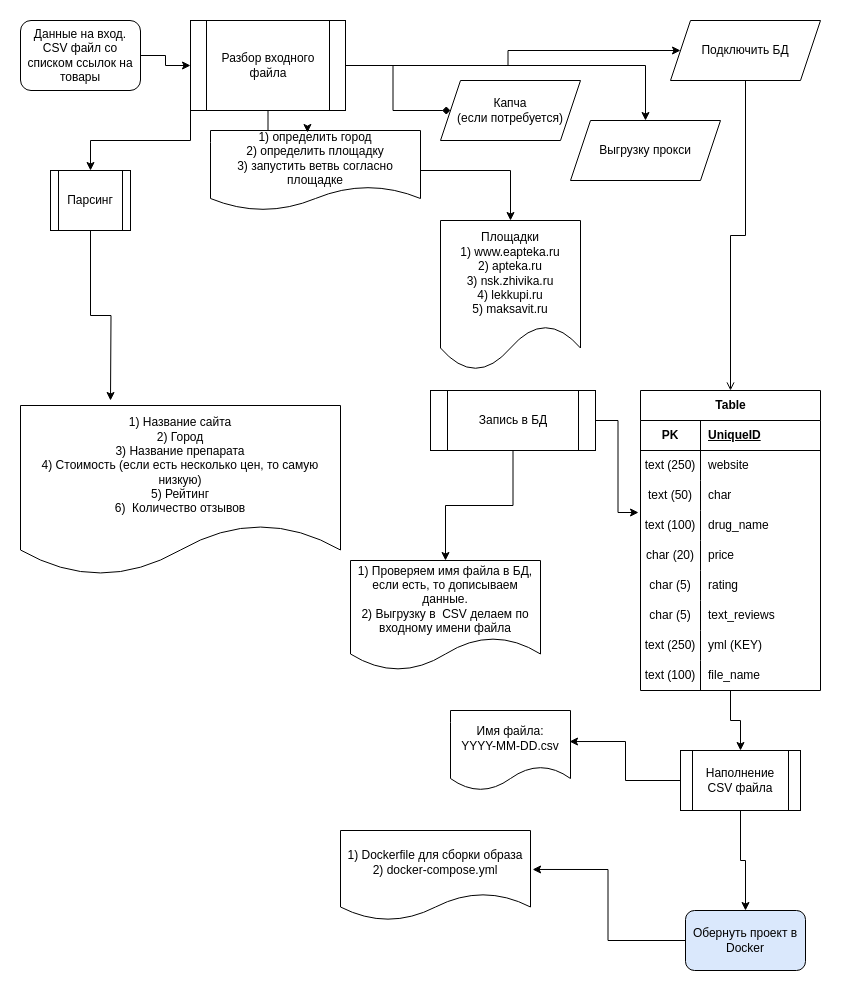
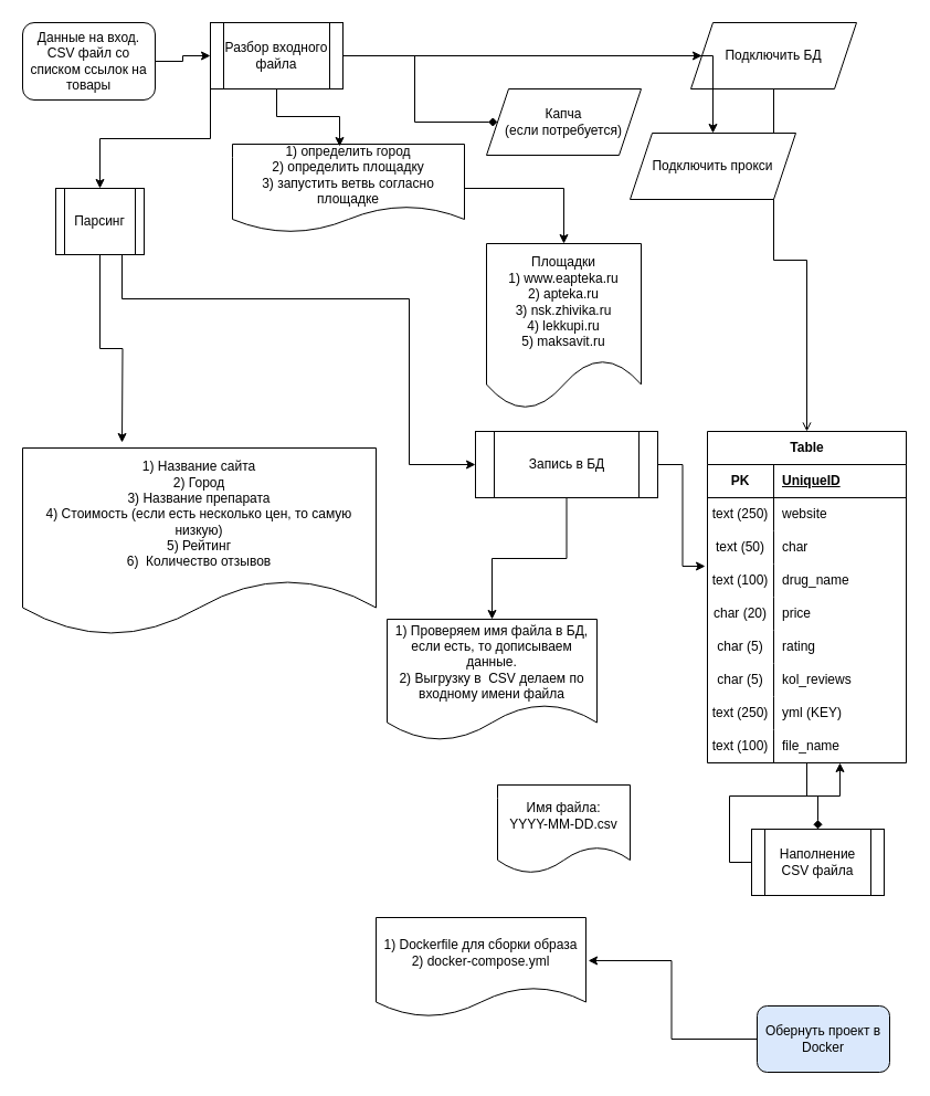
  <mxCell id="0" />
  <mxCell id="1" parent="0" />
  <mxCell id="2" style="edgeStyle=orthogonalEdgeStyle;rounded=0;orthogonalLoop=1;jettySize=auto;html=1;exitX=1;exitY=0.5;exitDx=0;exitDy=0;entryX=0;entryY=0.5;entryDx=0;entryDy=0;" edge="1" parent="1" source="3" target="27"><mxGeometry relative="1" as="geometry" /></mxCell>
  <mxCell id="3" value="Данные на вход. CSV файл со списком ссылок на товары&lt;br&gt;" style="rounded=1;whiteSpace=wrap;html=1;fontSize=12;glass=0;strokeWidth=1;shadow=0;" parent="1" vertex="1"><mxGeometry x="20" y="20" width="120" height="70" as="geometry" /></mxCell>
  <mxCell id="4" style="edgeStyle=orthogonalEdgeStyle;rounded=0;orthogonalLoop=1;jettySize=auto;html=1;entryX=0.5;entryY=0;entryDx=0;entryDy=0;endArrow=open;" edge="1" parent="1" source="5" target="34"><mxGeometry relative="1" as="geometry" /></mxCell>
- <mxCell id="5" value="Подключить БД" style="shape=parallelogram;perimeter=parallelogramPerimeter;whiteSpace=wrap;html=1;fixedSize=1;" vertex="1" parent="1"><mxGeometry x="670" y="20" width="150" height="60" as="geometry" /></mxCell>
- <mxCell id="6" value="Выгрузку прокси" style="shape=parallelogram;perimeter=parallelogramPerimeter;whiteSpace=wrap;html=1;fixedSize=1;" vertex="1" parent="1"><mxGeometry x="570" y="120" width="150" height="60" as="geometry" /></mxCell>
+ <mxCell id="5" value="Подключить БД" style="shape=parallelogram;perimeter=parallelogramPerimeter;whiteSpace=wrap;html=1;fixedSize=1;" vertex="1" parent="1"><mxGeometry x="625" y="20" width="150" height="60" as="geometry" /></mxCell>
+ <mxCell id="6" value="Подключить прокси" style="shape=parallelogram;perimeter=parallelogramPerimeter;whiteSpace=wrap;html=1;fixedSize=1;" vertex="1" parent="1"><mxGeometry x="570" y="120" width="150" height="60" as="geometry" /></mxCell>
  <mxCell id="7" value="Капча&lt;br&gt;(если потребуется)" style="shape=parallelogram;perimeter=parallelogramPerimeter;whiteSpace=wrap;html=1;fixedSize=1;" vertex="1" parent="1"><mxGeometry x="440" y="80" width="140" height="60" as="geometry" /></mxCell>
- <mxCell id="8" style="edgeStyle=orthogonalEdgeStyle;rounded=0;orthogonalLoop=1;jettySize=auto;html=1;entryX=0.5;entryY=0;entryDx=0;entryDy=0;" edge="1" parent="1" source="34" target="15"><mxGeometry relative="1" as="geometry" /></mxCell>
+ <mxCell id="8" style="edgeStyle=orthogonalEdgeStyle;rounded=0;orthogonalLoop=1;jettySize=auto;html=1;entryX=0.5;entryY=0;entryDx=0;entryDy=0;endArrow=diamond;" edge="1" parent="1" source="34" target="15"><mxGeometry relative="1" as="geometry" /></mxCell>
  <mxCell id="9" style="edgeStyle=orthogonalEdgeStyle;rounded=0;orthogonalLoop=1;jettySize=auto;html=1;exitX=0.5;exitY=1;exitDx=0;exitDy=0;" edge="1" parent="1"><mxGeometry relative="1" as="geometry"><mxPoint x="220" y="340" as="sourcePoint" /><mxPoint x="220" y="340" as="targetPoint" /></mxGeometry></mxCell>
  <mxCell id="10" style="edgeStyle=orthogonalEdgeStyle;rounded=0;orthogonalLoop=1;jettySize=auto;html=1;exitX=0.5;exitY=1;exitDx=0;exitDy=0;entryX=0.5;entryY=0;entryDx=0;entryDy=0;" edge="1" parent="1" source="11" target="13"><mxGeometry relative="1" as="geometry" /></mxCell>
  <mxCell id="11" value="Запись в БД" style="shape=process;whiteSpace=wrap;html=1;backgroundOutline=1;" vertex="1" parent="1"><mxGeometry x="430" y="390" width="165" height="60" as="geometry" /></mxCell>
  <mxCell id="12" style="edgeStyle=orthogonalEdgeStyle;rounded=0;orthogonalLoop=1;jettySize=auto;html=1;exitX=1;exitY=0.5;exitDx=0;exitDy=0;entryX=-0.011;entryY=0.067;entryDx=0;entryDy=0;entryPerimeter=0;" edge="1" parent="1" source="11" target="44"><mxGeometry relative="1" as="geometry" /></mxCell>
  <mxCell id="13" value="1) Проверяем имя файла в БД, если есть, то дописываем данные.&lt;br&gt;2) Выгрузку в&amp;nbsp; CSV делаем по входному имени файла" style="shape=document;whiteSpace=wrap;html=1;boundedLbl=1;" vertex="1" parent="1"><mxGeometry x="350" y="560" width="190" height="110" as="geometry" /></mxCell>
- <mxCell id="14" style="edgeStyle=orthogonalEdgeStyle;rounded=0;orthogonalLoop=1;jettySize=auto;html=1;entryX=0.5;entryY=0;entryDx=0;entryDy=0;" edge="1" parent="1" source="15" target="22"><mxGeometry relative="1" as="geometry" /></mxCell>
  <mxCell id="15" value="Наполнение CSV файла" style="shape=process;whiteSpace=wrap;html=1;backgroundOutline=1;" vertex="1" parent="1"><mxGeometry x="680" y="750" width="120" height="60" as="geometry" /></mxCell>
  <mxCell id="16" value="1)&amp;nbsp;Название сайта&lt;br style=&quot;border-color: var(--border-color);&quot;&gt;&lt;div style=&quot;border-color: var(--border-color);&quot;&gt;&lt;span style=&quot;border-color: var(--border-color); background-color: initial;&quot;&gt;2)&amp;nbsp;Город&lt;/span&gt;&lt;/div&gt;&lt;div style=&quot;border-color: var(--border-color);&quot;&gt;&lt;span style=&quot;border-color: var(--border-color); background-color: initial;&quot;&gt;3)&amp;nbsp;Название препарата&lt;/span&gt;&lt;/div&gt;4)&amp;nbsp;Стоимость (если есть несколько цен, то самую низкую)&lt;br style=&quot;border-color: var(--border-color);&quot;&gt;&lt;div style=&quot;border-color: var(--border-color);&quot;&gt;5)&amp;nbsp;Рейтинг&lt;br style=&quot;border-color: var(--border-color);&quot;&gt;&lt;/div&gt;&lt;div style=&quot;border-color: var(--border-color);&quot;&gt;6)&amp;nbsp;&amp;nbsp;Количество отзывов&lt;/div&gt;" style="shape=document;whiteSpace=wrap;html=1;boundedLbl=1;" vertex="1" parent="1"><mxGeometry x="20" y="405" width="320" height="170" as="geometry" /></mxCell>
  <mxCell id="17" style="edgeStyle=orthogonalEdgeStyle;rounded=0;orthogonalLoop=1;jettySize=auto;html=1;" edge="1" parent="1" source="19"><mxGeometry relative="1" as="geometry"><mxPoint x="110" y="400" as="targetPoint" /></mxGeometry></mxCell>
+ <mxCell id="18" style="edgeStyle=orthogonalEdgeStyle;rounded=0;orthogonalLoop=1;jettySize=auto;html=1;entryX=0;entryY=0.5;entryDx=0;entryDy=0;" edge="1" parent="1" source="19" target="11"><mxGeometry relative="1" as="geometry"><Array as="points"><mxPoint x="110" y="270" /><mxPoint x="370" y="270" /><mxPoint x="370" y="420" /></Array></mxGeometry></mxCell>
  <mxCell id="19" value="Парсинг" style="shape=process;whiteSpace=wrap;html=1;backgroundOutline=1;" vertex="1" parent="1"><mxGeometry x="50" y="170" width="80" height="60" as="geometry" /></mxCell>
  <mxCell id="20" value="Имя файла:&lt;br&gt;YYYY-MM-DD.csv" style="shape=document;whiteSpace=wrap;html=1;boundedLbl=1;" vertex="1" parent="1"><mxGeometry x="450" y="710" width="120" height="80" as="geometry" /></mxCell>
- <mxCell id="21" style="edgeStyle=orthogonalEdgeStyle;rounded=0;orthogonalLoop=1;jettySize=auto;html=1;exitX=0;exitY=0.5;exitDx=0;exitDy=0;entryX=0.992;entryY=0.388;entryDx=0;entryDy=0;entryPerimeter=0;" edge="1" parent="1" source="15" target="20"><mxGeometry relative="1" as="geometry" /></mxCell>
+ <mxCell id="21" style="edgeStyle=orthogonalEdgeStyle;rounded=0;orthogonalLoop=1;jettySize=auto;html=1;exitX=0;exitY=0.5;exitDx=0;exitDy=0;" edge="1" parent="1" source="15" target="61"><mxGeometry relative="1" as="geometry" /></mxCell>
  <mxCell id="22" value="Обернуть проект в Docker" style="rounded=1;whiteSpace=wrap;html=1;fillColor=#dae8fc;" vertex="1" parent="1"><mxGeometry x="685" y="910" width="120" height="60" as="geometry" /></mxCell>
  <mxCell id="23" style="edgeStyle=orthogonalEdgeStyle;rounded=0;orthogonalLoop=1;jettySize=auto;html=1;exitX=0;exitY=1;exitDx=0;exitDy=0;entryX=0.5;entryY=0;entryDx=0;entryDy=0;" edge="1" parent="1" source="27" target="19"><mxGeometry relative="1" as="geometry" /></mxCell>
  <mxCell id="24" style="edgeStyle=orthogonalEdgeStyle;rounded=0;orthogonalLoop=1;jettySize=auto;html=1;exitX=1;exitY=0.5;exitDx=0;exitDy=0;" edge="1" parent="1" source="27" target="5"><mxGeometry relative="1" as="geometry" /></mxCell>
  <mxCell id="25" style="edgeStyle=orthogonalEdgeStyle;rounded=0;orthogonalLoop=1;jettySize=auto;html=1;exitX=1;exitY=0.5;exitDx=0;exitDy=0;entryX=0.5;entryY=0;entryDx=0;entryDy=0;" edge="1" parent="1" source="27" target="6"><mxGeometry relative="1" as="geometry" /></mxCell>
  <mxCell id="26" style="edgeStyle=orthogonalEdgeStyle;rounded=0;orthogonalLoop=1;jettySize=auto;html=1;exitX=1;exitY=0.5;exitDx=0;exitDy=0;endArrow=diamond;" edge="1" parent="1" source="27" target="7"><mxGeometry relative="1" as="geometry" /></mxCell>
- <mxCell id="27" value="Разбор входного файла" style="shape=process;whiteSpace=wrap;html=1;backgroundOutline=1;" vertex="1" parent="1"><mxGeometry x="190" y="20" width="155" height="90" as="geometry" /></mxCell>
+ <mxCell id="27" value="Разбор входного файла" style="shape=process;whiteSpace=wrap;html=1;backgroundOutline=1;" vertex="1" parent="1"><mxGeometry x="190" y="20" width="120" height="60" as="geometry" /></mxCell>
  <mxCell id="28" style="edgeStyle=orthogonalEdgeStyle;rounded=0;orthogonalLoop=1;jettySize=auto;html=1;entryX=0.5;entryY=0;entryDx=0;entryDy=0;" edge="1" parent="1" source="29" target="33"><mxGeometry relative="1" as="geometry" /></mxCell>
  <mxCell id="29" value="1) определить город&lt;br&gt;2) определить площадку&lt;br&gt;3) запустить ветвь согласно площадке" style="shape=document;whiteSpace=wrap;html=1;boundedLbl=1;" vertex="1" parent="1"><mxGeometry x="210" y="130" width="210" height="80" as="geometry" /></mxCell>
  <mxCell id="30" style="edgeStyle=orthogonalEdgeStyle;rounded=0;orthogonalLoop=1;jettySize=auto;html=1;entryX=0.462;entryY=0.025;entryDx=0;entryDy=0;entryPerimeter=0;" edge="1" parent="1" source="27" target="29"><mxGeometry relative="1" as="geometry" /></mxCell>
  <mxCell id="31" value="1) Dockerfile для сборки образа&lt;br&gt;2) docker-compose.yml" style="shape=document;whiteSpace=wrap;html=1;boundedLbl=1;" vertex="1" parent="1"><mxGeometry x="340" y="830" width="190" height="90" as="geometry" /></mxCell>
  <mxCell id="32" style="edgeStyle=orthogonalEdgeStyle;rounded=0;orthogonalLoop=1;jettySize=auto;html=1;exitX=0;exitY=0.5;exitDx=0;exitDy=0;entryX=1.011;entryY=0.433;entryDx=0;entryDy=0;entryPerimeter=0;" edge="1" parent="1" source="22" target="31"><mxGeometry relative="1" as="geometry" /></mxCell>
  <mxCell id="33" value="Площадки&lt;br&gt;1)&amp;nbsp;www.eapteka.ru&lt;br&gt;2)&amp;nbsp;apteka.ru&lt;br&gt;3)&amp;nbsp;nsk.zhivika.ru&lt;br&gt;4)&amp;nbsp;lekkupi.ru&lt;br&gt;5)&amp;nbsp;maksavit.ru" style="shape=document;whiteSpace=wrap;html=1;boundedLbl=1;" vertex="1" parent="1"><mxGeometry x="440" y="220" width="140" height="150" as="geometry" /></mxCell>
  <mxCell id="34" value="Table" style="shape=table;startSize=30;container=1;collapsible=1;childLayout=tableLayout;fixedRows=1;rowLines=0;fontStyle=1;align=center;resizeLast=1;html=1;" vertex="1" parent="1"><mxGeometry x="640" y="390" width="180" height="300" as="geometry"><mxRectangle x="610" y="300" width="70" height="30" as="alternateBounds" /></mxGeometry></mxCell>
  <mxCell id="35" value="" style="shape=tableRow;horizontal=0;startSize=0;swimlaneHead=0;swimlaneBody=0;fillColor=none;collapsible=0;dropTarget=0;points=[[0,0.5],[1,0.5]];portConstraint=eastwest;top=0;left=0;right=0;bottom=1;" vertex="1" parent="34"><mxGeometry y="30" width="180" height="30" as="geometry" /></mxCell>
  <mxCell id="36" value="PK" style="shape=partialRectangle;connectable=0;fillColor=none;top=0;left=0;bottom=0;right=0;fontStyle=1;overflow=hidden;whiteSpace=wrap;html=1;" vertex="1" parent="35"><mxGeometry width="60" height="30" as="geometry"><mxRectangle width="60" height="30" as="alternateBounds" /></mxGeometry></mxCell>
  <mxCell id="37" value="UniqueID" style="shape=partialRectangle;connectable=0;fillColor=none;top=0;left=0;bottom=0;right=0;align=left;spacingLeft=6;fontStyle=5;overflow=hidden;whiteSpace=wrap;html=1;" vertex="1" parent="35"><mxGeometry x="60" width="120" height="30" as="geometry"><mxRectangle width="120" height="30" as="alternateBounds" /></mxGeometry></mxCell>
  <mxCell id="38" value="" style="shape=tableRow;horizontal=0;startSize=0;swimlaneHead=0;swimlaneBody=0;fillColor=none;collapsible=0;dropTarget=0;points=[[0,0.5],[1,0.5]];portConstraint=eastwest;top=0;left=0;right=0;bottom=0;" vertex="1" parent="34"><mxGeometry y="60" width="180" height="30" as="geometry" /></mxCell>
  <mxCell id="39" value="text (250)" style="shape=partialRectangle;connectable=0;fillColor=none;top=0;left=0;bottom=0;right=0;editable=1;overflow=hidden;whiteSpace=wrap;html=1;" vertex="1" parent="38"><mxGeometry width="60" height="30" as="geometry"><mxRectangle width="60" height="30" as="alternateBounds" /></mxGeometry></mxCell>
  <mxCell id="40" value="website" style="shape=partialRectangle;connectable=0;fillColor=none;top=0;left=0;bottom=0;right=0;align=left;spacingLeft=6;overflow=hidden;whiteSpace=wrap;html=1;" vertex="1" parent="38"><mxGeometry x="60" width="120" height="30" as="geometry"><mxRectangle width="120" height="30" as="alternateBounds" /></mxGeometry></mxCell>
  <mxCell id="41" value="" style="shape=tableRow;horizontal=0;startSize=0;swimlaneHead=0;swimlaneBody=0;fillColor=none;collapsible=0;dropTarget=0;points=[[0,0.5],[1,0.5]];portConstraint=eastwest;top=0;left=0;right=0;bottom=0;" vertex="1" parent="34"><mxGeometry y="90" width="180" height="30" as="geometry" /></mxCell>
  <mxCell id="42" value="text (50)" style="shape=partialRectangle;connectable=0;fillColor=none;top=0;left=0;bottom=0;right=0;editable=1;overflow=hidden;whiteSpace=wrap;html=1;" vertex="1" parent="41"><mxGeometry width="60" height="30" as="geometry"><mxRectangle width="60" height="30" as="alternateBounds" /></mxGeometry></mxCell>
  <mxCell id="43" value="char" style="shape=partialRectangle;connectable=0;fillColor=none;top=0;left=0;bottom=0;right=0;align=left;spacingLeft=6;overflow=hidden;whiteSpace=wrap;html=1;" vertex="1" parent="41"><mxGeometry x="60" width="120" height="30" as="geometry"><mxRectangle width="120" height="30" as="alternateBounds" /></mxGeometry></mxCell>
  <mxCell id="44" value="" style="shape=tableRow;horizontal=0;startSize=0;swimlaneHead=0;swimlaneBody=0;fillColor=none;collapsible=0;dropTarget=0;points=[[0,0.5],[1,0.5]];portConstraint=eastwest;top=0;left=0;right=0;bottom=0;" vertex="1" parent="34"><mxGeometry y="120" width="180" height="30" as="geometry" /></mxCell>
  <mxCell id="45" value="text (100)" style="shape=partialRectangle;connectable=0;fillColor=none;top=0;left=0;bottom=0;right=0;editable=1;overflow=hidden;whiteSpace=wrap;html=1;" vertex="1" parent="44"><mxGeometry width="60" height="30" as="geometry"><mxRectangle width="60" height="30" as="alternateBounds" /></mxGeometry></mxCell>
  <mxCell id="46" value="drug_name" style="shape=partialRectangle;connectable=0;fillColor=none;top=0;left=0;bottom=0;right=0;align=left;spacingLeft=6;overflow=hidden;whiteSpace=wrap;html=1;" vertex="1" parent="44"><mxGeometry x="60" width="120" height="30" as="geometry"><mxRectangle width="120" height="30" as="alternateBounds" /></mxGeometry></mxCell>
  <mxCell id="47" value="" style="shape=tableRow;horizontal=0;startSize=0;swimlaneHead=0;swimlaneBody=0;fillColor=none;collapsible=0;dropTarget=0;points=[[0,0.5],[1,0.5]];portConstraint=eastwest;top=0;left=0;right=0;bottom=0;" vertex="1" parent="34"><mxGeometry y="150" width="180" height="30" as="geometry" /></mxCell>
  <mxCell id="48" value="char (20)" style="shape=partialRectangle;connectable=0;fillColor=none;top=0;left=0;bottom=0;right=0;editable=1;overflow=hidden;whiteSpace=wrap;html=1;" vertex="1" parent="47"><mxGeometry width="60" height="30" as="geometry"><mxRectangle width="60" height="30" as="alternateBounds" /></mxGeometry></mxCell>
  <mxCell id="49" value="price" style="shape=partialRectangle;connectable=0;fillColor=none;top=0;left=0;bottom=0;right=0;align=left;spacingLeft=6;overflow=hidden;whiteSpace=wrap;html=1;" vertex="1" parent="47"><mxGeometry x="60" width="120" height="30" as="geometry"><mxRectangle width="120" height="30" as="alternateBounds" /></mxGeometry></mxCell>
  <mxCell id="50" value="" style="shape=tableRow;horizontal=0;startSize=0;swimlaneHead=0;swimlaneBody=0;fillColor=none;collapsible=0;dropTarget=0;points=[[0,0.5],[1,0.5]];portConstraint=eastwest;top=0;left=0;right=0;bottom=0;" vertex="1" parent="34"><mxGeometry y="180" width="180" height="30" as="geometry" /></mxCell>
  <mxCell id="51" value="char (5)" style="shape=partialRectangle;connectable=0;fillColor=none;top=0;left=0;bottom=0;right=0;editable=1;overflow=hidden;whiteSpace=wrap;html=1;" vertex="1" parent="50"><mxGeometry width="60" height="30" as="geometry"><mxRectangle width="60" height="30" as="alternateBounds" /></mxGeometry></mxCell>
  <mxCell id="52" value="rating" style="shape=partialRectangle;connectable=0;fillColor=none;top=0;left=0;bottom=0;right=0;align=left;spacingLeft=6;overflow=hidden;whiteSpace=wrap;html=1;" vertex="1" parent="50"><mxGeometry x="60" width="120" height="30" as="geometry"><mxRectangle width="120" height="30" as="alternateBounds" /></mxGeometry></mxCell>
  <mxCell id="53" value="" style="shape=tableRow;horizontal=0;startSize=0;swimlaneHead=0;swimlaneBody=0;fillColor=none;collapsible=0;dropTarget=0;points=[[0,0.5],[1,0.5]];portConstraint=eastwest;top=0;left=0;right=0;bottom=0;" vertex="1" parent="34"><mxGeometry y="210" width="180" height="30" as="geometry" /></mxCell>
  <mxCell id="54" value="char (5)" style="shape=partialRectangle;connectable=0;fillColor=none;top=0;left=0;bottom=0;right=0;editable=1;overflow=hidden;whiteSpace=wrap;html=1;" vertex="1" parent="53"><mxGeometry width="60" height="30" as="geometry"><mxRectangle width="60" height="30" as="alternateBounds" /></mxGeometry></mxCell>
- <mxCell id="55" value="text_reviews" style="shape=partialRectangle;connectable=0;fillColor=none;top=0;left=0;bottom=0;right=0;align=left;spacingLeft=6;overflow=hidden;whiteSpace=wrap;html=1;" vertex="1" parent="53"><mxGeometry x="60" width="120" height="30" as="geometry"><mxRectangle width="120" height="30" as="alternateBounds" /></mxGeometry></mxCell>
+ <mxCell id="55" value="kol_reviews" style="shape=partialRectangle;connectable=0;fillColor=none;top=0;left=0;bottom=0;right=0;align=left;spacingLeft=6;overflow=hidden;whiteSpace=wrap;html=1;" vertex="1" parent="53"><mxGeometry x="60" width="120" height="30" as="geometry"><mxRectangle width="120" height="30" as="alternateBounds" /></mxGeometry></mxCell>
  <mxCell id="56" value="" style="shape=tableRow;horizontal=0;startSize=0;swimlaneHead=0;swimlaneBody=0;fillColor=none;collapsible=0;dropTarget=0;points=[[0,0.5],[1,0.5]];portConstraint=eastwest;top=0;left=0;right=0;bottom=0;" vertex="1" parent="34"><mxGeometry y="240" width="180" height="30" as="geometry" /></mxCell>
  <mxCell id="57" value="text (250)" style="shape=partialRectangle;connectable=0;fillColor=none;top=0;left=0;bottom=0;right=0;editable=1;overflow=hidden;whiteSpace=wrap;html=1;" vertex="1" parent="56"><mxGeometry width="60" height="30" as="geometry"><mxRectangle width="60" height="30" as="alternateBounds" /></mxGeometry></mxCell>
  <mxCell id="58" value="yml (KEY)" style="shape=partialRectangle;connectable=0;fillColor=none;top=0;left=0;bottom=0;right=0;align=left;spacingLeft=6;overflow=hidden;whiteSpace=wrap;html=1;" vertex="1" parent="56"><mxGeometry x="60" width="120" height="30" as="geometry"><mxRectangle width="120" height="30" as="alternateBounds" /></mxGeometry></mxCell>
  <mxCell id="59" value="" style="shape=tableRow;horizontal=0;startSize=0;swimlaneHead=0;swimlaneBody=0;fillColor=none;collapsible=0;dropTarget=0;points=[[0,0.5],[1,0.5]];portConstraint=eastwest;top=0;left=0;right=0;bottom=0;" vertex="1" parent="34"><mxGeometry y="270" width="180" height="30" as="geometry" /></mxCell>
  <mxCell id="60" value="text (100)" style="shape=partialRectangle;connectable=0;fillColor=none;top=0;left=0;bottom=0;right=0;editable=1;overflow=hidden;whiteSpace=wrap;html=1;" vertex="1" parent="59"><mxGeometry width="60" height="30" as="geometry"><mxRectangle width="60" height="30" as="alternateBounds" /></mxGeometry></mxCell>
  <mxCell id="61" value="file_name" style="shape=partialRectangle;connectable=0;fillColor=none;top=0;left=0;bottom=0;right=0;align=left;spacingLeft=6;overflow=hidden;whiteSpace=wrap;html=1;" vertex="1" parent="59"><mxGeometry x="60" width="120" height="30" as="geometry"><mxRectangle width="120" height="30" as="alternateBounds" /></mxGeometry></mxCell>
